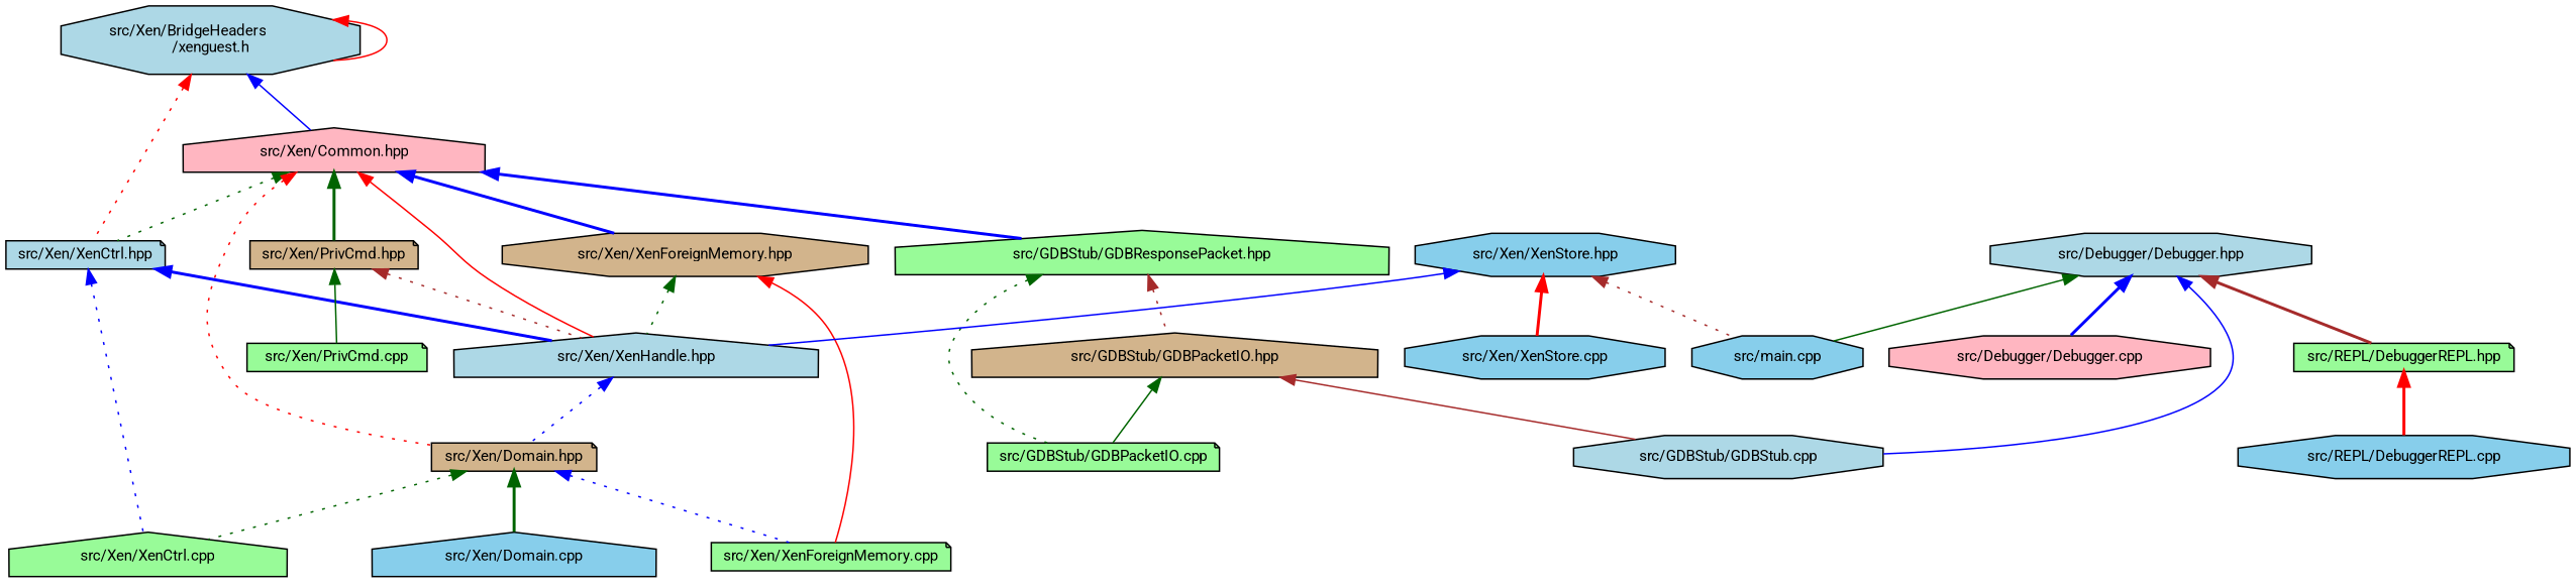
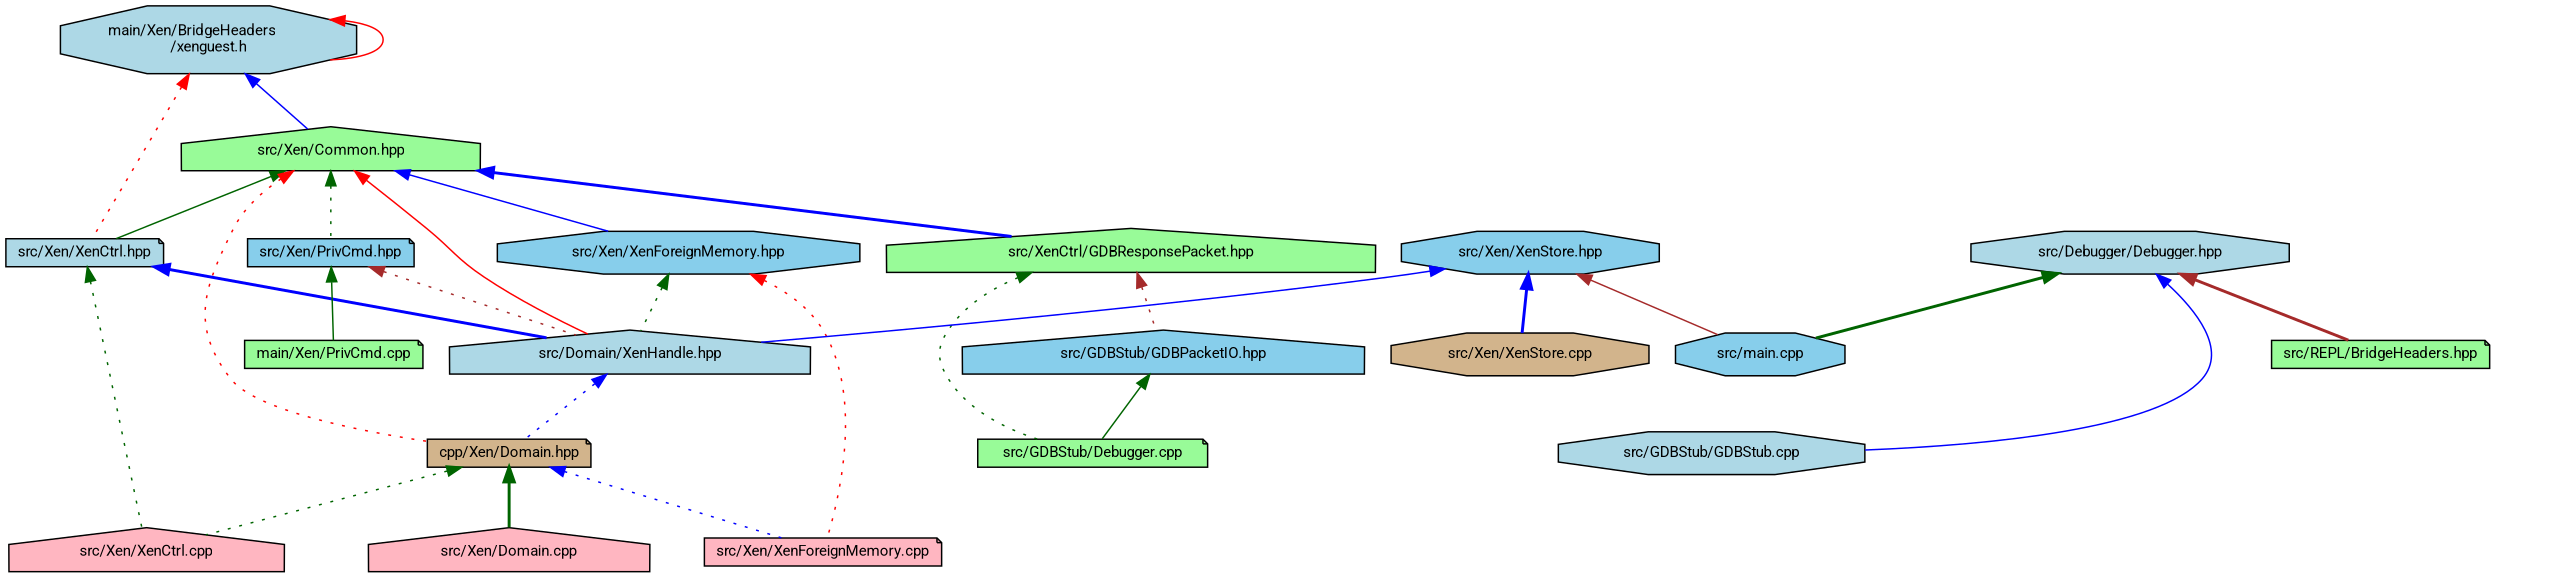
  digraph {
    fontname=Roboto
    node [color=black fillcolor=palegreen fontname=Roboto fontsize=10 shape=octagon style=filled]
    edge [color=blue dir=back fontname=Roboto fontsize=10 labelfontname=Helvetica labelfontsize=10 style=dotted]
-   n1 [fillcolor=lightblue fontcolor=black height=0.2 label="src/Xen/BridgeHeaders\l/xenguest.h" width=0.4]
-   n2 [fillcolor=lightpink height=0.2 label="src/Xen/Common.hpp" shape=house width=0.4]
+   n1 [fillcolor=lightblue fontcolor=black height=0.2 label="main/Xen/BridgeHeaders\l/xenguest.h" width=0.4]
+   n2 [height=0.2 label="src/Xen/Common.hpp" shape=house width=0.4]
    n3 [fillcolor=lightblue height=0.2 label="src/Xen/XenCtrl.hpp" shape=note width=0.4]
-   n4 [fillcolor=tan height=0.2 label="src/Xen/Domain.hpp" shape=note width=0.4]
-   n5 [fillcolor=tan height=0.2 label="src/Xen/PrivCmd.hpp" shape=note width=0.4]
-   n6 [fillcolor=tan height=0.2 label="src/Xen/XenForeignMemory.hpp" width=0.4]
-   n7 [height=0.2 label="src/GDBStub/GDBResponsePacket.hpp" shape=house width=0.4]
-   n8 [fillcolor=lightblue height=0.2 label="src/Xen/XenHandle.hpp" shape=house width=0.4]
-   n9 [height=0.2 label="src/Xen/XenCtrl.cpp" shape=house width=0.4]
-   n10 [fillcolor=skyblue height=0.2 label="src/Xen/Domain.cpp" shape=house width=0.4]
-   n11 [height=0.2 label="src/Xen/XenForeignMemory.cpp" shape=note width=0.4]
-   n12 [height=0.2 label="src/Xen/PrivCmd.cpp" shape=note width=0.4]
+   n4 [fillcolor=tan height=0.2 label="cpp/Xen/Domain.hpp" shape=note width=0.4]
+   n5 [fillcolor=skyblue height=0.2 label="src/Xen/PrivCmd.hpp" shape=note width=0.4]
+   n6 [fillcolor=skyblue height=0.2 label="src/Xen/XenForeignMemory.hpp" width=0.4]
+   n7 [height=0.2 label="src/XenCtrl/GDBResponsePacket.hpp" shape=house width=0.4]
+   n8 [fillcolor=lightblue height=0.2 label="src/Domain/XenHandle.hpp" shape=house width=0.4]
+   n9 [fillcolor=lightpink height=0.2 label="src/Xen/XenCtrl.cpp" shape=house width=0.4]
+   n10 [fillcolor=lightpink height=0.2 label="src/Xen/Domain.cpp" shape=house width=0.4]
+   n11 [fillcolor=lightpink height=0.2 label="src/Xen/XenForeignMemory.cpp" shape=note width=0.4]
+   n12 [height=0.2 label="main/Xen/PrivCmd.cpp" shape=note width=0.4]
    n13 [fillcolor=skyblue height=0.2 label="src/Xen/XenStore.hpp" width=0.4]
    n14 [fillcolor=skyblue height=0.2 label="src/main.cpp" width=0.4]
-   n15 [fillcolor=skyblue height=0.2 label="src/Xen/XenStore.cpp" width=0.4]
-   n16 [fillcolor=tan height=0.2 label="src/GDBStub/GDBPacketIO.hpp" shape=house width=0.4]
-   n17 [height=0.2 label="src/GDBStub/GDBPacketIO.cpp" shape=note width=0.4]
+   n15 [fillcolor=tan height=0.2 label="src/Xen/XenStore.cpp" width=0.4]
+   n16 [fillcolor=skyblue height=0.2 label="src/GDBStub/GDBPacketIO.hpp" shape=house width=0.4]
+   n17 [height=0.2 label="src/GDBStub/Debugger.cpp" shape=note width=0.4]
    n18 [fillcolor=lightblue height=0.2 label="src/Debugger/Debugger.hpp" width=0.4]
-   n19 [fillcolor=lightpink height=0.2 label="src/Debugger/Debugger.cpp" width=0.4]
    n20 [fillcolor=lightblue height=0.2 label="src/GDBStub/GDBStub.cpp" width=0.4]
-   n21 [height=0.2 label="src/REPL/DebuggerREPL.hpp" shape=note width=0.4]
-   n22 [fillcolor=skyblue height=0.2 label="src/REPL/DebuggerREPL.cpp" width=0.4]
+   n21 [height=0.2 label="src/REPL/BridgeHeaders.hpp" shape=note width=0.4]
    n1 -> n1 [color=red style=solid]
    n1 -> n2 [style=solid]
    n1 -> n3 [color=red]
-   n2 -> n3 [color=darkgreen]
+   n2 -> n3 [color=darkgreen style=solid]
    n2 -> n4 [color=red]
-   n2 -> n5 [color=darkgreen style=bold]
-   n2 -> n6 [style=bold]
+   n2 -> n5 [color=darkgreen]
+   n2 -> n6 [style=solid]
    n2 -> n7 [style=bold]
    n2 -> n8 [color=red style=solid]
    n3 -> n8 [style=bold]
-   n3 -> n9
+   n3 -> n9 [color=darkgreen]
    n4 -> n9 [color=darkgreen]
    n4 -> n10 [color=darkgreen style=bold]
    n4 -> n11
    n5 -> n8 [color=brown]
    n5 -> n12 [color=darkgreen style=solid]
    n6 -> n8 [color=darkgreen]
-   n6 -> n11 [color=red style=solid]
+   n6 -> n11 [color=red]
    n7 -> n16 [color=brown]
    n7 -> n17 [color=darkgreen]
    n8 -> n4
    n13 -> n8 [style=solid]
-   n13 -> n14 [color=brown]
-   n13 -> n15 [color=red style=bold]
+   n13 -> n14 [color=brown style=solid]
+   n13 -> n15 [style=bold]
    n16 -> n17 [color=darkgreen style=solid]
-   n16 -> n20 [color=brown style=solid]
-   n18 -> n14 [color=darkgreen style=solid]
-   n18 -> n19 [style=bold]
+   n18 -> n14 [color=darkgreen style=bold]
    n18 -> n20 [style=solid]
    n18 -> n21 [color=brown style=bold]
-   n21 -> n22 [color=red style=bold]
  }
